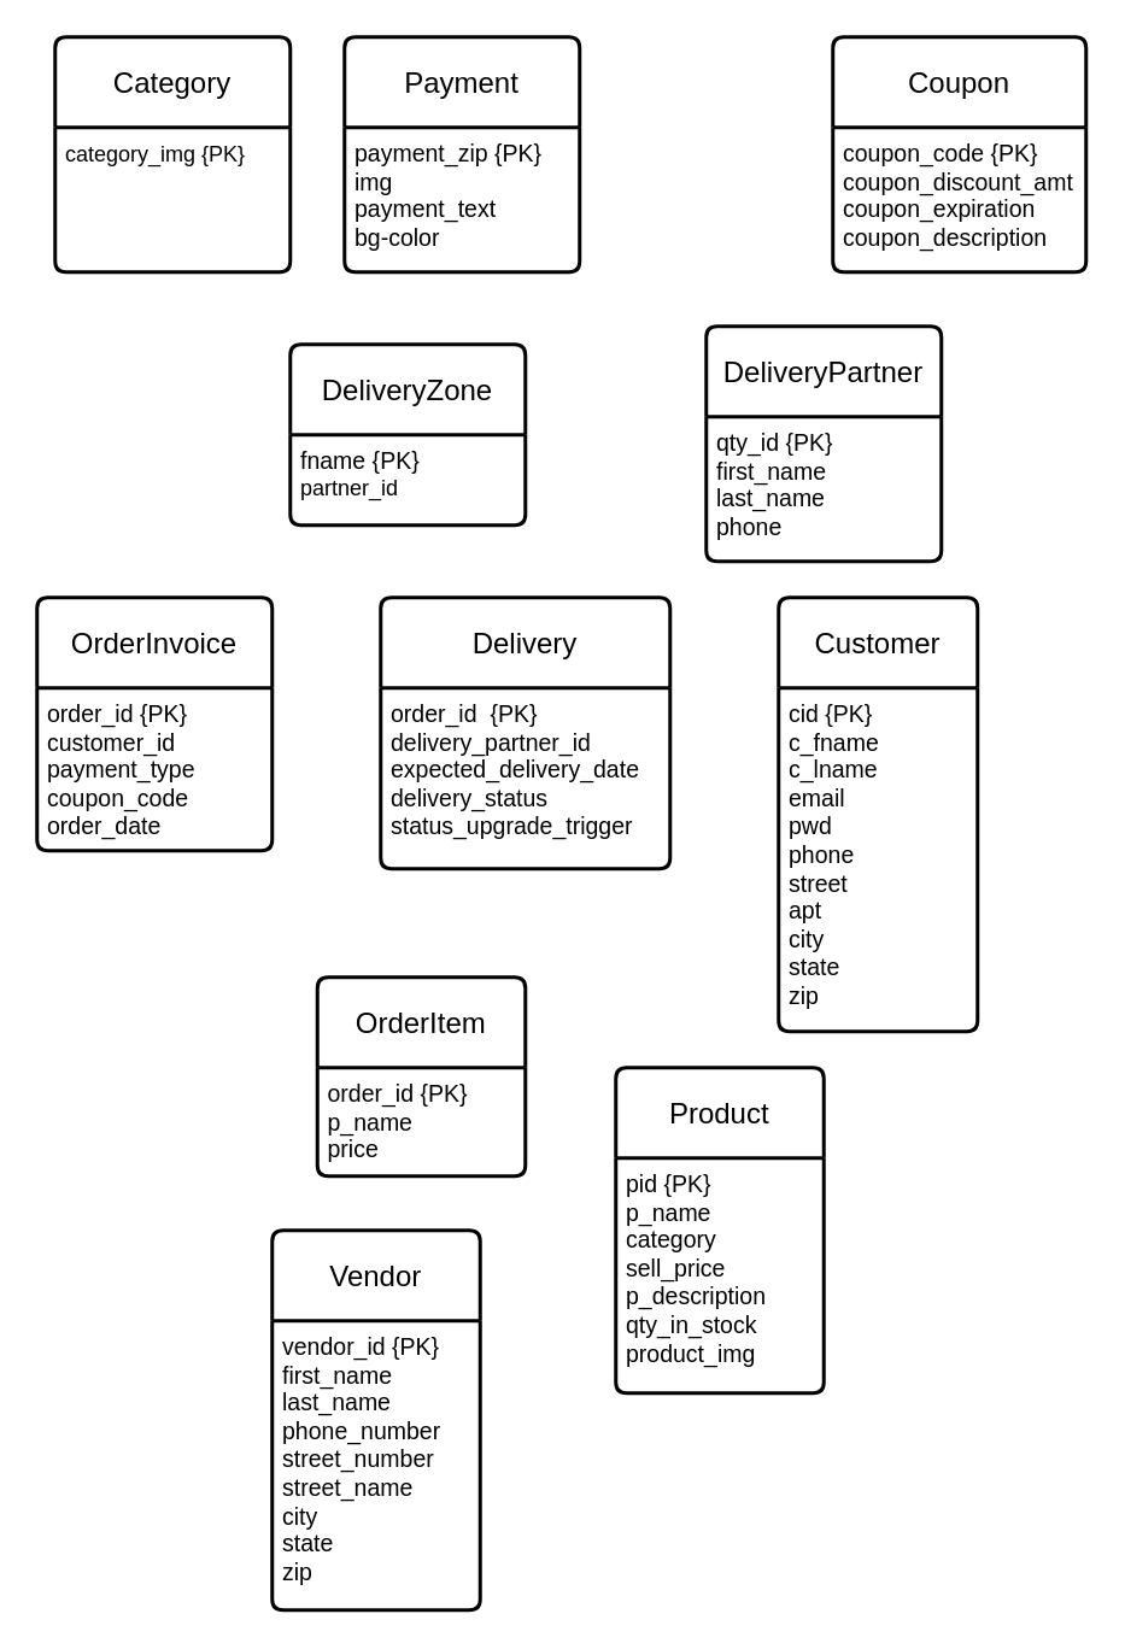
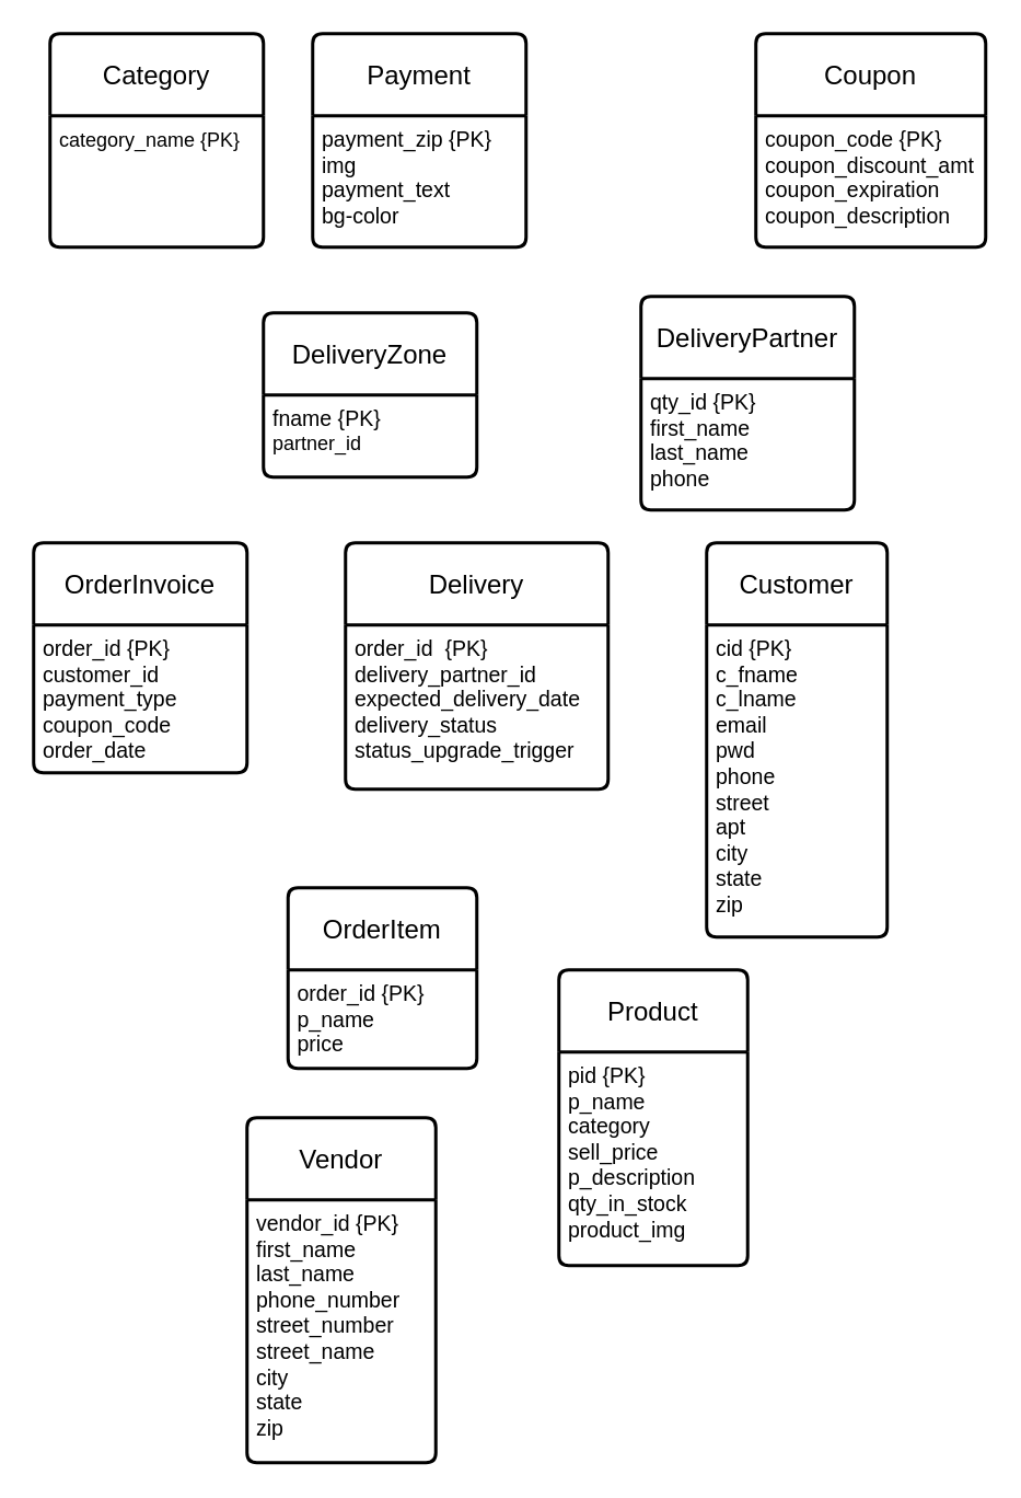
  <mxCell id="0" />
  <mxCell id="1" parent="0" />
  <mxCell id="2" value="DeliveryPartner" style="swimlane;childLayout=stackLayout;horizontal=1;startSize=50;horizontalStack=0;rounded=1;fontSize=16;fontStyle=0;strokeWidth=2;resizeParent=0;resizeLast=1;shadow=0;dashed=0;align=center;arcSize=4;whiteSpace=wrap;html=1;" vertex="1" parent="1"><mxGeometry x="390" y="180" width="130" height="130" as="geometry" /></mxCell>
  <mxCell id="3" value="&lt;font style=&quot;font-size: 13px;&quot;&gt;qty_id {PK}&lt;br&gt;first_name&lt;br&gt;last_name&lt;br&gt;phone&lt;/font&gt;" style="align=left;strokeColor=none;fillColor=none;spacingLeft=4;fontSize=12;verticalAlign=top;resizable=0;rotatable=0;part=1;html=1;" vertex="1" parent="2"><mxGeometry y="50" width="130" height="80" as="geometry" /></mxCell>
  <mxCell id="4" value="DeliveryZone" style="swimlane;childLayout=stackLayout;horizontal=1;startSize=50;horizontalStack=0;rounded=1;fontSize=16;fontStyle=0;strokeWidth=2;resizeParent=0;resizeLast=1;shadow=0;dashed=0;align=center;arcSize=4;whiteSpace=wrap;html=1;" vertex="1" parent="1"><mxGeometry x="160" y="190" width="130" height="100" as="geometry" /></mxCell>
  <mxCell id="5" value="&lt;span style=&quot;font-size: 13px;&quot;&gt;fname {PK}&lt;br&gt;&lt;/span&gt;partner_id" style="align=left;strokeColor=none;fillColor=none;spacingLeft=4;fontSize=12;verticalAlign=top;resizable=0;rotatable=0;part=1;html=1;" vertex="1" parent="4"><mxGeometry y="50" width="130" height="50" as="geometry" /></mxCell>
  <mxCell id="6" value="Delivery" style="swimlane;childLayout=stackLayout;horizontal=1;startSize=50;horizontalStack=0;rounded=1;fontSize=16;fontStyle=0;strokeWidth=2;resizeParent=0;resizeLast=1;shadow=0;dashed=0;align=center;arcSize=4;whiteSpace=wrap;html=1;" vertex="1" parent="1"><mxGeometry x="210" y="330" width="160" height="150" as="geometry" /></mxCell>
  <mxCell id="7" value="&lt;span style=&quot;font-size: 13px;&quot;&gt;order_id&amp;nbsp; {PK}&lt;br&gt;delivery_partner_id&lt;br&gt;expected_delivery_date&lt;br&gt;delivery_status&lt;br&gt;status_upgrade_trigger&lt;br&gt;&lt;/span&gt;" style="align=left;strokeColor=none;fillColor=none;spacingLeft=4;fontSize=12;verticalAlign=top;resizable=0;rotatable=0;part=1;html=1;" vertex="1" parent="6"><mxGeometry y="50" width="160" height="100" as="geometry" /></mxCell>
  <mxCell id="8" value="Customer" style="swimlane;childLayout=stackLayout;horizontal=1;startSize=50;horizontalStack=0;rounded=1;fontSize=16;fontStyle=0;strokeWidth=2;resizeParent=0;resizeLast=1;shadow=0;dashed=0;align=center;arcSize=4;whiteSpace=wrap;html=1;" vertex="1" parent="1"><mxGeometry x="430" y="330" width="110" height="240" as="geometry" /></mxCell>
  <mxCell id="9" value="&lt;span style=&quot;font-size: 13px;&quot;&gt;cid {PK}&lt;br&gt;c_fname&lt;br&gt;c_lname&lt;br&gt;email&lt;br&gt;pwd&lt;br&gt;phone&lt;br&gt;street&lt;br&gt;apt&lt;br&gt;city&lt;br&gt;state&lt;br&gt;zip&lt;br&gt;&lt;/span&gt;" style="align=left;strokeColor=none;fillColor=none;spacingLeft=4;fontSize=12;verticalAlign=top;resizable=0;rotatable=0;part=1;html=1;" vertex="1" parent="8"><mxGeometry y="50" width="110" height="190" as="geometry" /></mxCell>
  <mxCell id="10" value="OrderInvoice" style="swimlane;childLayout=stackLayout;horizontal=1;startSize=50;horizontalStack=0;rounded=1;fontSize=16;fontStyle=0;strokeWidth=2;resizeParent=0;resizeLast=1;shadow=0;dashed=0;align=center;arcSize=4;whiteSpace=wrap;html=1;" vertex="1" parent="1"><mxGeometry x="20" y="330" width="130" height="140" as="geometry" /></mxCell>
  <mxCell id="11" value="&lt;span style=&quot;font-size: 13px;&quot;&gt;order_id {PK}&lt;br&gt;customer_id&lt;br&gt;payment_type&lt;br&gt;coupon_code&lt;br&gt;order_date&lt;br&gt;&lt;/span&gt;" style="align=left;strokeColor=none;fillColor=none;spacingLeft=4;fontSize=12;verticalAlign=top;resizable=0;rotatable=0;part=1;html=1;" vertex="1" parent="10"><mxGeometry y="50" width="130" height="90" as="geometry" /></mxCell>
  <mxCell id="12" value="Coupon" style="swimlane;childLayout=stackLayout;horizontal=1;startSize=50;horizontalStack=0;rounded=1;fontSize=16;fontStyle=0;strokeWidth=2;resizeParent=0;resizeLast=1;shadow=0;dashed=0;align=center;arcSize=4;whiteSpace=wrap;html=1;" vertex="1" parent="1"><mxGeometry x="460" y="20" width="140" height="130" as="geometry" /></mxCell>
  <mxCell id="13" value="&lt;span style=&quot;font-size: 13px;&quot;&gt;coupon_code {PK}&lt;br&gt;coupon_discount_amt&lt;br&gt;coupon_expiration&lt;br&gt;coupon_description&lt;br&gt;&lt;/span&gt;" style="align=left;strokeColor=none;fillColor=none;spacingLeft=4;fontSize=12;verticalAlign=top;resizable=0;rotatable=0;part=1;html=1;" vertex="1" parent="12"><mxGeometry y="50" width="140" height="80" as="geometry" /></mxCell>
  <mxCell id="14" value="Payment" style="swimlane;childLayout=stackLayout;horizontal=1;startSize=50;horizontalStack=0;rounded=1;fontSize=16;fontStyle=0;strokeWidth=2;resizeParent=0;resizeLast=1;shadow=0;dashed=0;align=center;arcSize=4;whiteSpace=wrap;html=1;" vertex="1" parent="1"><mxGeometry x="190" y="20" width="130" height="130" as="geometry" /></mxCell>
  <mxCell id="15" value="&lt;span style=&quot;font-size: 13px;&quot;&gt;payment_zip {PK}&lt;br&gt;img&lt;br&gt;payment_text&lt;br&gt;bg-color&lt;br&gt;&lt;/span&gt;" style="align=left;strokeColor=none;fillColor=none;spacingLeft=4;fontSize=12;verticalAlign=top;resizable=0;rotatable=0;part=1;html=1;" vertex="1" parent="14"><mxGeometry y="50" width="130" height="80" as="geometry" /></mxCell>
  <mxCell id="16" value="Category" style="swimlane;childLayout=stackLayout;horizontal=1;startSize=50;horizontalStack=0;rounded=1;fontSize=16;fontStyle=0;strokeWidth=2;resizeParent=0;resizeLast=1;shadow=0;dashed=0;align=center;arcSize=4;whiteSpace=wrap;html=1;" vertex="1" parent="1"><mxGeometry x="30" y="20" width="130" height="130" as="geometry" /></mxCell>
- <mxCell id="17" value="category_img {PK}&lt;span style=&quot;font-size: 13px;&quot;&gt;&lt;br&gt;&lt;/span&gt;" style="align=left;strokeColor=none;fillColor=none;spacingLeft=4;fontSize=12;verticalAlign=top;resizable=0;rotatable=0;part=1;html=1;" vertex="1" parent="16"><mxGeometry y="50" width="130" height="80" as="geometry" /></mxCell>
+ <mxCell id="17" value="category_name {PK}&lt;span style=&quot;font-size: 13px;&quot;&gt;&lt;br&gt;&lt;/span&gt;" style="align=left;strokeColor=none;fillColor=none;spacingLeft=4;fontSize=12;verticalAlign=top;resizable=0;rotatable=0;part=1;html=1;" vertex="1" parent="16"><mxGeometry y="50" width="130" height="80" as="geometry" /></mxCell>
  <mxCell id="18" value="OrderItem" style="swimlane;childLayout=stackLayout;horizontal=1;startSize=50;horizontalStack=0;rounded=1;fontSize=16;fontStyle=0;strokeWidth=2;resizeParent=0;resizeLast=1;shadow=0;dashed=0;align=center;arcSize=4;whiteSpace=wrap;html=1;" vertex="1" parent="1"><mxGeometry x="175" y="540" width="115" height="110" as="geometry" /></mxCell>
  <mxCell id="19" value="&lt;span style=&quot;font-size: 13px;&quot;&gt;order_id {PK}&lt;br&gt;p_name&lt;br&gt;price&lt;br&gt;&lt;/span&gt;" style="align=left;strokeColor=none;fillColor=none;spacingLeft=4;fontSize=12;verticalAlign=top;resizable=0;rotatable=0;part=1;html=1;" vertex="1" parent="18"><mxGeometry y="50" width="115" height="60" as="geometry" /></mxCell>
  <mxCell id="20" value="Product" style="swimlane;childLayout=stackLayout;horizontal=1;startSize=50;horizontalStack=0;rounded=1;fontSize=16;fontStyle=0;strokeWidth=2;resizeParent=0;resizeLast=1;shadow=0;dashed=0;align=center;arcSize=4;whiteSpace=wrap;html=1;" vertex="1" parent="1"><mxGeometry x="340" y="590" width="115" height="180" as="geometry" /></mxCell>
  <mxCell id="21" value="&lt;span style=&quot;font-size: 13px;&quot;&gt;pid {PK}&lt;br&gt;p_name&lt;br&gt;category&lt;br&gt;sell_price&lt;br&gt;p_description&lt;br&gt;qty_in_stock&lt;br&gt;product_img&lt;br&gt;&lt;/span&gt;" style="align=left;strokeColor=none;fillColor=none;spacingLeft=4;fontSize=12;verticalAlign=top;resizable=0;rotatable=0;part=1;html=1;" vertex="1" parent="20"><mxGeometry y="50" width="115" height="130" as="geometry" /></mxCell>
  <mxCell id="22" value="Vendor" style="swimlane;childLayout=stackLayout;horizontal=1;startSize=50;horizontalStack=0;rounded=1;fontSize=16;fontStyle=0;strokeWidth=2;resizeParent=0;resizeLast=1;shadow=0;dashed=0;align=center;arcSize=4;whiteSpace=wrap;html=1;" vertex="1" parent="1"><mxGeometry x="150" y="680" width="115" height="210" as="geometry" /></mxCell>
  <mxCell id="23" value="&lt;span style=&quot;font-size: 13px;&quot;&gt;vendor_id {PK}&lt;br&gt;first_name&lt;br&gt;last_name&lt;br&gt;phone_number&lt;br&gt;street_number&lt;br&gt;street_name&lt;br&gt;city&lt;br&gt;state&lt;br&gt;zip&lt;br&gt;&lt;/span&gt;" style="align=left;strokeColor=none;fillColor=none;spacingLeft=4;fontSize=12;verticalAlign=top;resizable=0;rotatable=0;part=1;html=1;" vertex="1" parent="22"><mxGeometry y="50" width="115" height="160" as="geometry" /></mxCell>
